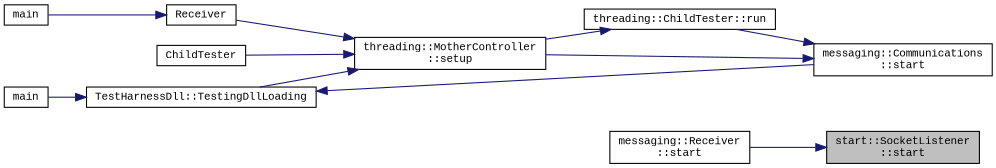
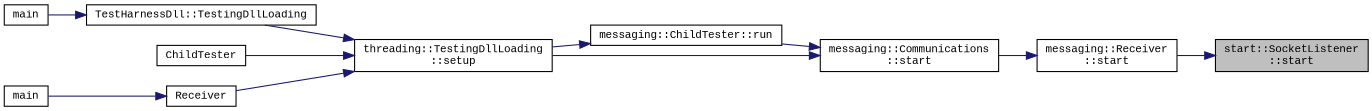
  digraph {
    fontname="Liberation Mono"
    rankdir=RL
    node [color=black fillcolor=white fontname="Liberation Mono" fontsize=10 shape=record style=filled]
    edge [color=midnightblue dir=back fontname="Liberation Mono" fontsize=10 labelfontname=Helvetica labelfontsize=10 style=solid]
    n1 [fillcolor=grey75 fontcolor=black height=0.2 label="start::SocketListener\l::start" width=0.4]
    n2 [height=0.2 label="messaging::Receiver\l::start" width=0.4]
    n3 [height=0.2 label="messaging::Communications\l::start" width=0.4]
-   n4 [height=0.2 label="threading::ChildTester::run" width=0.4]
-   n5 [height=0.2 label="threading::MotherController\l::setup" width=0.4]
+   n4 [height=0.2 label="messaging::ChildTester::run" width=0.4]
+   n5 [height=0.2 label="threading::TestingDllLoading\l::setup" width=0.4]
    n6 [height=0.2 label="TestHarnessDll::TestingDllLoading" width=0.4]
    n7 [height=0.2 label=ChildTester width=0.4]
    n8 [height=0.2 label=Receiver width=0.4]
    n9 [height=0.2 label=main width=0.4]
    n10 [height=0.2 label=main width=0.4]
    n1 -> n2
-   n6 -> n3
+   n2 -> n3
    n3 -> n4
    n3 -> n5
    n4 -> n5
    n5 -> n6
    n5 -> n7
    n5 -> n8
    n6 -> n9
    n8 -> n10
  }
